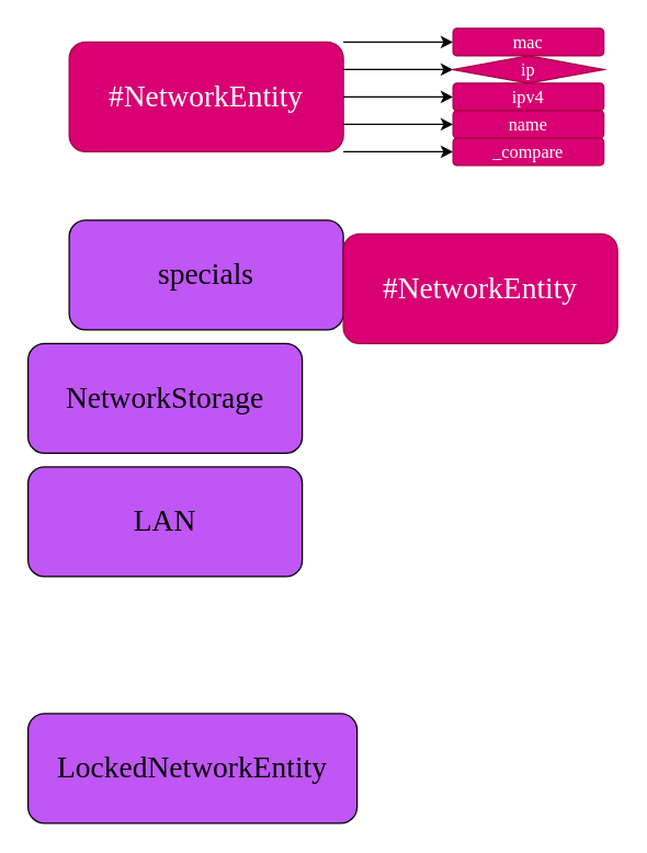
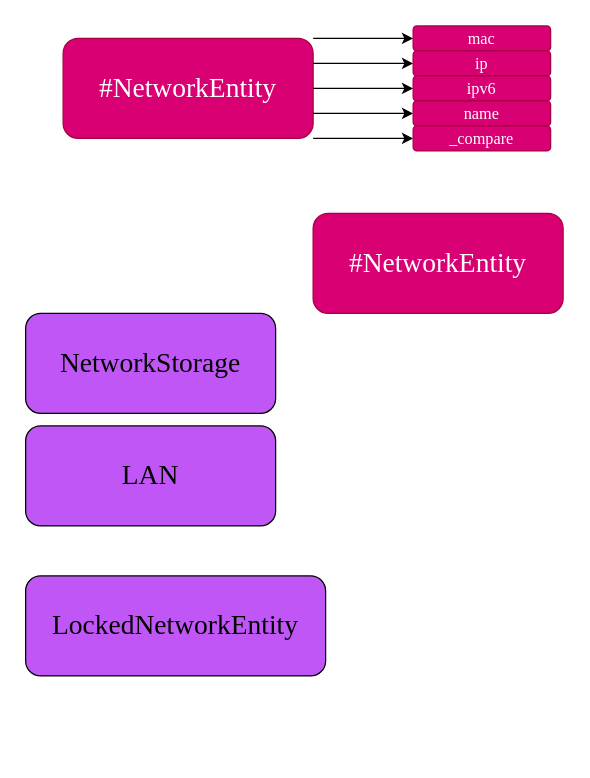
  <mxCell id="0" />
  <mxCell id="1" parent="0" />
  <mxCell id="2" value="#NetworkEntity" style="rounded=1;whiteSpace=wrap;html=1;fontFamily=Consolas;fontSize=22;fillColor=#d80073;fontColor=#ffffff;strokeColor=#A50040;" parent="1" vertex="1"><mxGeometry x="50" y="30" width="200" height="80" as="geometry" /></mxCell>
  <mxCell id="3" value="" style="endArrow=classic;html=1;fontSize=22;exitX=1;exitY=0;exitDx=0;exitDy=0;entryX=0;entryY=0.5;entryDx=0;entryDy=0;" parent="1" source="2" target="8" edge="1"><mxGeometry width="50" height="50" relative="1" as="geometry"><mxPoint x="330" y="80" as="sourcePoint" /><mxPoint x="330" y="30" as="targetPoint" /></mxGeometry></mxCell>
  <mxCell id="4" value="" style="endArrow=classic;html=1;fontSize=22;exitX=1;exitY=0.25;exitDx=0;exitDy=0;entryX=0;entryY=0.5;entryDx=0;entryDy=0;" parent="1" source="2" target="9" edge="1"><mxGeometry width="50" height="50" relative="1" as="geometry"><mxPoint x="310" y="140" as="sourcePoint" /><mxPoint x="330" y="50" as="targetPoint" /></mxGeometry></mxCell>
  <mxCell id="5" value="" style="endArrow=classic;html=1;fontSize=22;exitX=1;exitY=0.5;exitDx=0;exitDy=0;entryX=0;entryY=0.5;entryDx=0;entryDy=0;" parent="1" source="2" target="10" edge="1"><mxGeometry width="50" height="50" relative="1" as="geometry"><mxPoint x="260" y="40" as="sourcePoint" /><mxPoint x="330" y="70" as="targetPoint" /></mxGeometry></mxCell>
  <mxCell id="6" value="" style="endArrow=classic;html=1;fontSize=22;exitX=1;exitY=0.75;exitDx=0;exitDy=0;entryX=0;entryY=0.5;entryDx=0;entryDy=0;" parent="1" source="2" target="11" edge="1"><mxGeometry width="50" height="50" relative="1" as="geometry"><mxPoint x="270" y="50" as="sourcePoint" /><mxPoint x="330" y="90" as="targetPoint" /></mxGeometry></mxCell>
  <mxCell id="7" value="" style="endArrow=classic;html=1;fontSize=22;exitX=1;exitY=1;exitDx=0;exitDy=0;entryX=0;entryY=0.5;entryDx=0;entryDy=0;entryPerimeter=0;" parent="1" source="2" target="12" edge="1"><mxGeometry width="50" height="50" relative="1" as="geometry"><mxPoint x="280" y="60" as="sourcePoint" /><mxPoint x="330" y="110" as="targetPoint" /></mxGeometry></mxCell>
  <mxCell id="8" value="mac" style="rounded=1;whiteSpace=wrap;html=1;fontFamily=Consolas;fontSize=13;fillColor=#d80073;fontColor=#ffffff;strokeColor=#A50040;" parent="1" vertex="1"><mxGeometry x="330" y="20" width="110" height="20" as="geometry" /></mxCell>
- <mxCell id="9" value="ip" style="rhombus;whiteSpace=wrap;html=1;fontFamily=Consolas;fontSize=13;fillColor=#d80073;fontColor=#ffffff;strokeColor=#A50040;" parent="1" vertex="1"><mxGeometry x="330" y="40" width="110" height="20" as="geometry" /></mxCell>
- <mxCell id="10" value="ipv4" style="rounded=1;whiteSpace=wrap;html=1;fontFamily=Consolas;fontSize=13;fillColor=#d80073;fontColor=#ffffff;strokeColor=#A50040;" parent="1" vertex="1"><mxGeometry x="330" y="60" width="110" height="20" as="geometry" /></mxCell>
+ <mxCell id="9" value="ip" style="rounded=1;whiteSpace=wrap;html=1;fontFamily=Consolas;fontSize=13;fillColor=#d80073;fontColor=#ffffff;strokeColor=#A50040;" parent="1" vertex="1"><mxGeometry x="330" y="40" width="110" height="20" as="geometry" /></mxCell>
+ <mxCell id="10" value="ipv6" style="rounded=1;whiteSpace=wrap;html=1;fontFamily=Consolas;fontSize=13;fillColor=#d80073;fontColor=#ffffff;strokeColor=#A50040;" parent="1" vertex="1"><mxGeometry x="330" y="60" width="110" height="20" as="geometry" /></mxCell>
  <mxCell id="11" value="name" style="rounded=1;whiteSpace=wrap;html=1;fontFamily=Consolas;fontSize=13;fillColor=#d80073;fontColor=#ffffff;strokeColor=#A50040;" parent="1" vertex="1"><mxGeometry x="330" y="80" width="110" height="20" as="geometry" /></mxCell>
  <mxCell id="12" value="_compare" style="rounded=1;whiteSpace=wrap;html=1;fontFamily=Consolas;fontSize=13;fillColor=#d80073;fontColor=#ffffff;strokeColor=#A50040;" parent="1" vertex="1"><mxGeometry x="330" y="100" width="110" height="20" as="geometry" /></mxCell>
- <mxCell id="13" value="specials" style="rounded=1;whiteSpace=wrap;html=1;fontFamily=Consolas;fontSize=22;fillColor=#C056F5;" parent="1" vertex="1"><mxGeometry x="50" y="160" width="200" height="80" as="geometry" /></mxCell>
  <mxCell id="14" value="NetworkStorage" style="rounded=1;whiteSpace=wrap;html=1;fontFamily=Consolas;fontSize=22;fillColor=#C056F5;" parent="1" vertex="1"><mxGeometry x="20" y="250" width="200" height="80" as="geometry" /></mxCell>
  <mxCell id="15" value="LAN" style="rounded=1;whiteSpace=wrap;html=1;fontFamily=Consolas;fontSize=22;fillColor=#C056F5;" parent="1" vertex="1"><mxGeometry x="20" y="340" width="200" height="80" as="geometry" /></mxCell>
- <mxCell id="16" value="LockedNetworkEntity" style="rounded=1;whiteSpace=wrap;html=1;fontFamily=Consolas;fontSize=22;fillColor=#C056F5;" parent="1" vertex="1"><mxGeometry x="20" y="520" width="240" height="80" as="geometry" /></mxCell>
+ <mxCell id="16" value="LockedNetworkEntity" style="rounded=1;whiteSpace=wrap;html=1;fontFamily=Consolas;fontSize=22;fillColor=#C056F5;" parent="1" vertex="1"><mxGeometry x="20" y="460" width="240" height="80" as="geometry" /></mxCell>
  <mxCell id="17" value="#NetworkEntity" style="rounded=1;whiteSpace=wrap;html=1;fontFamily=Consolas;fontSize=22;fillColor=#d80073;fontColor=#ffffff;strokeColor=#A50040;" vertex="1" parent="1"><mxGeometry x="250" y="170" width="200" height="80" as="geometry" /></mxCell>
